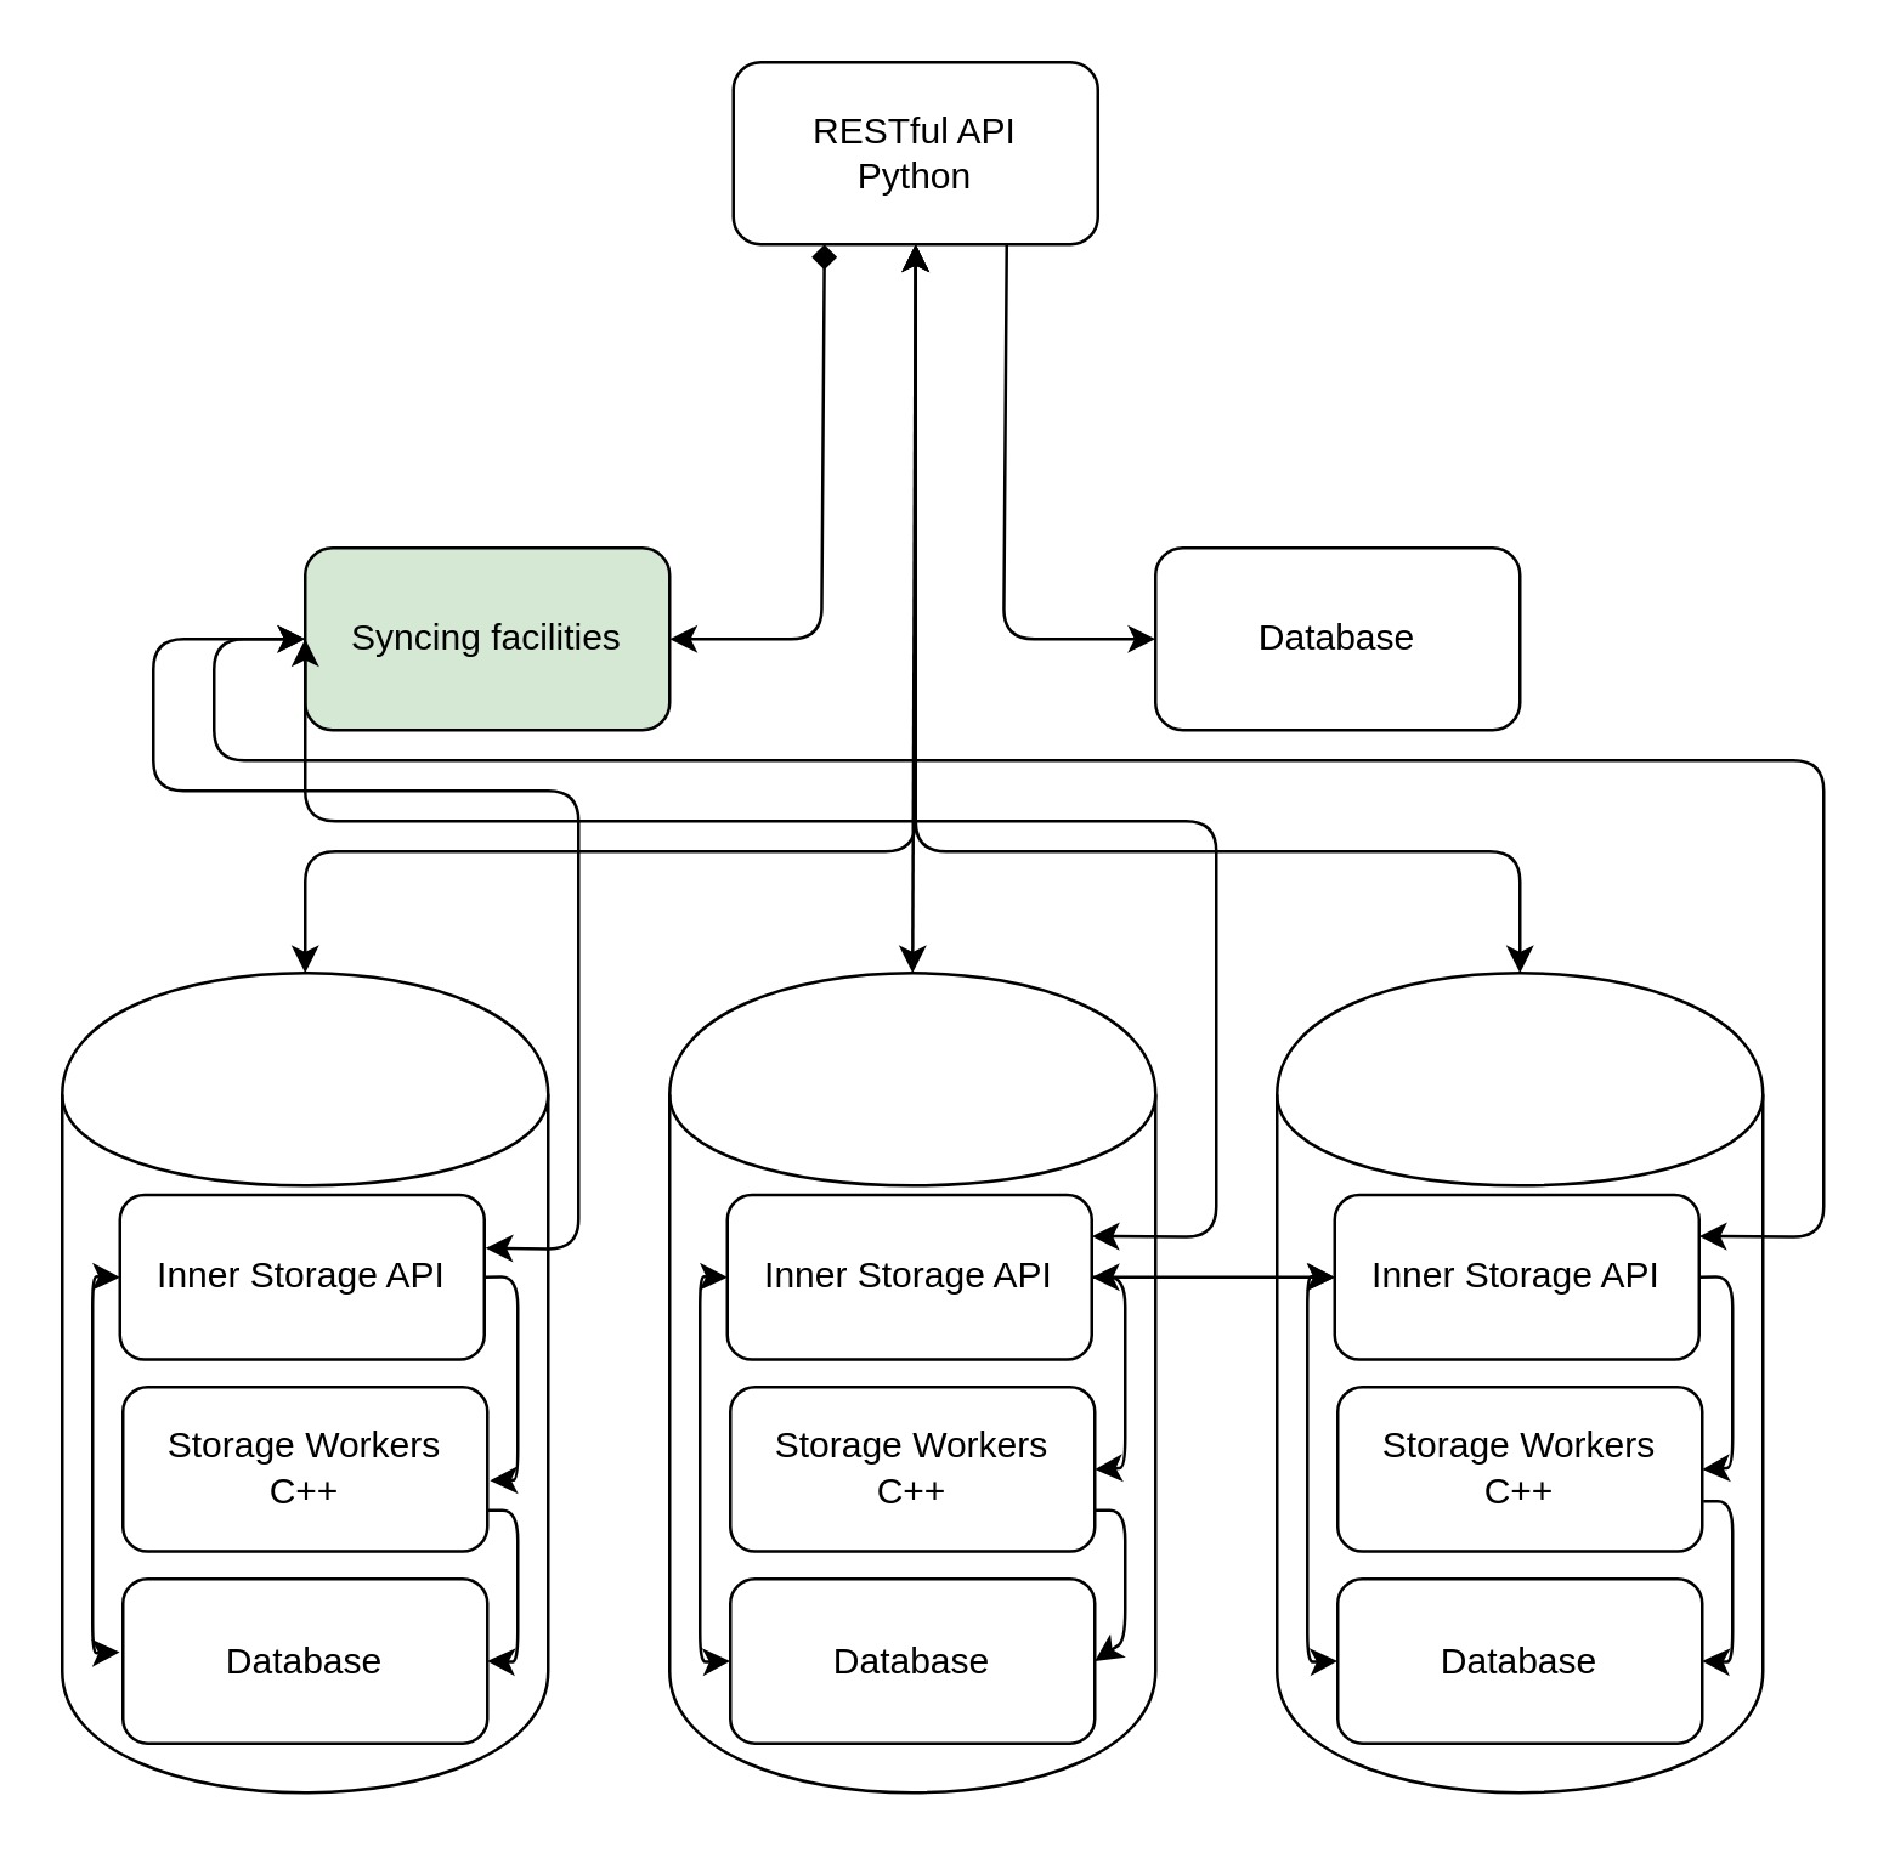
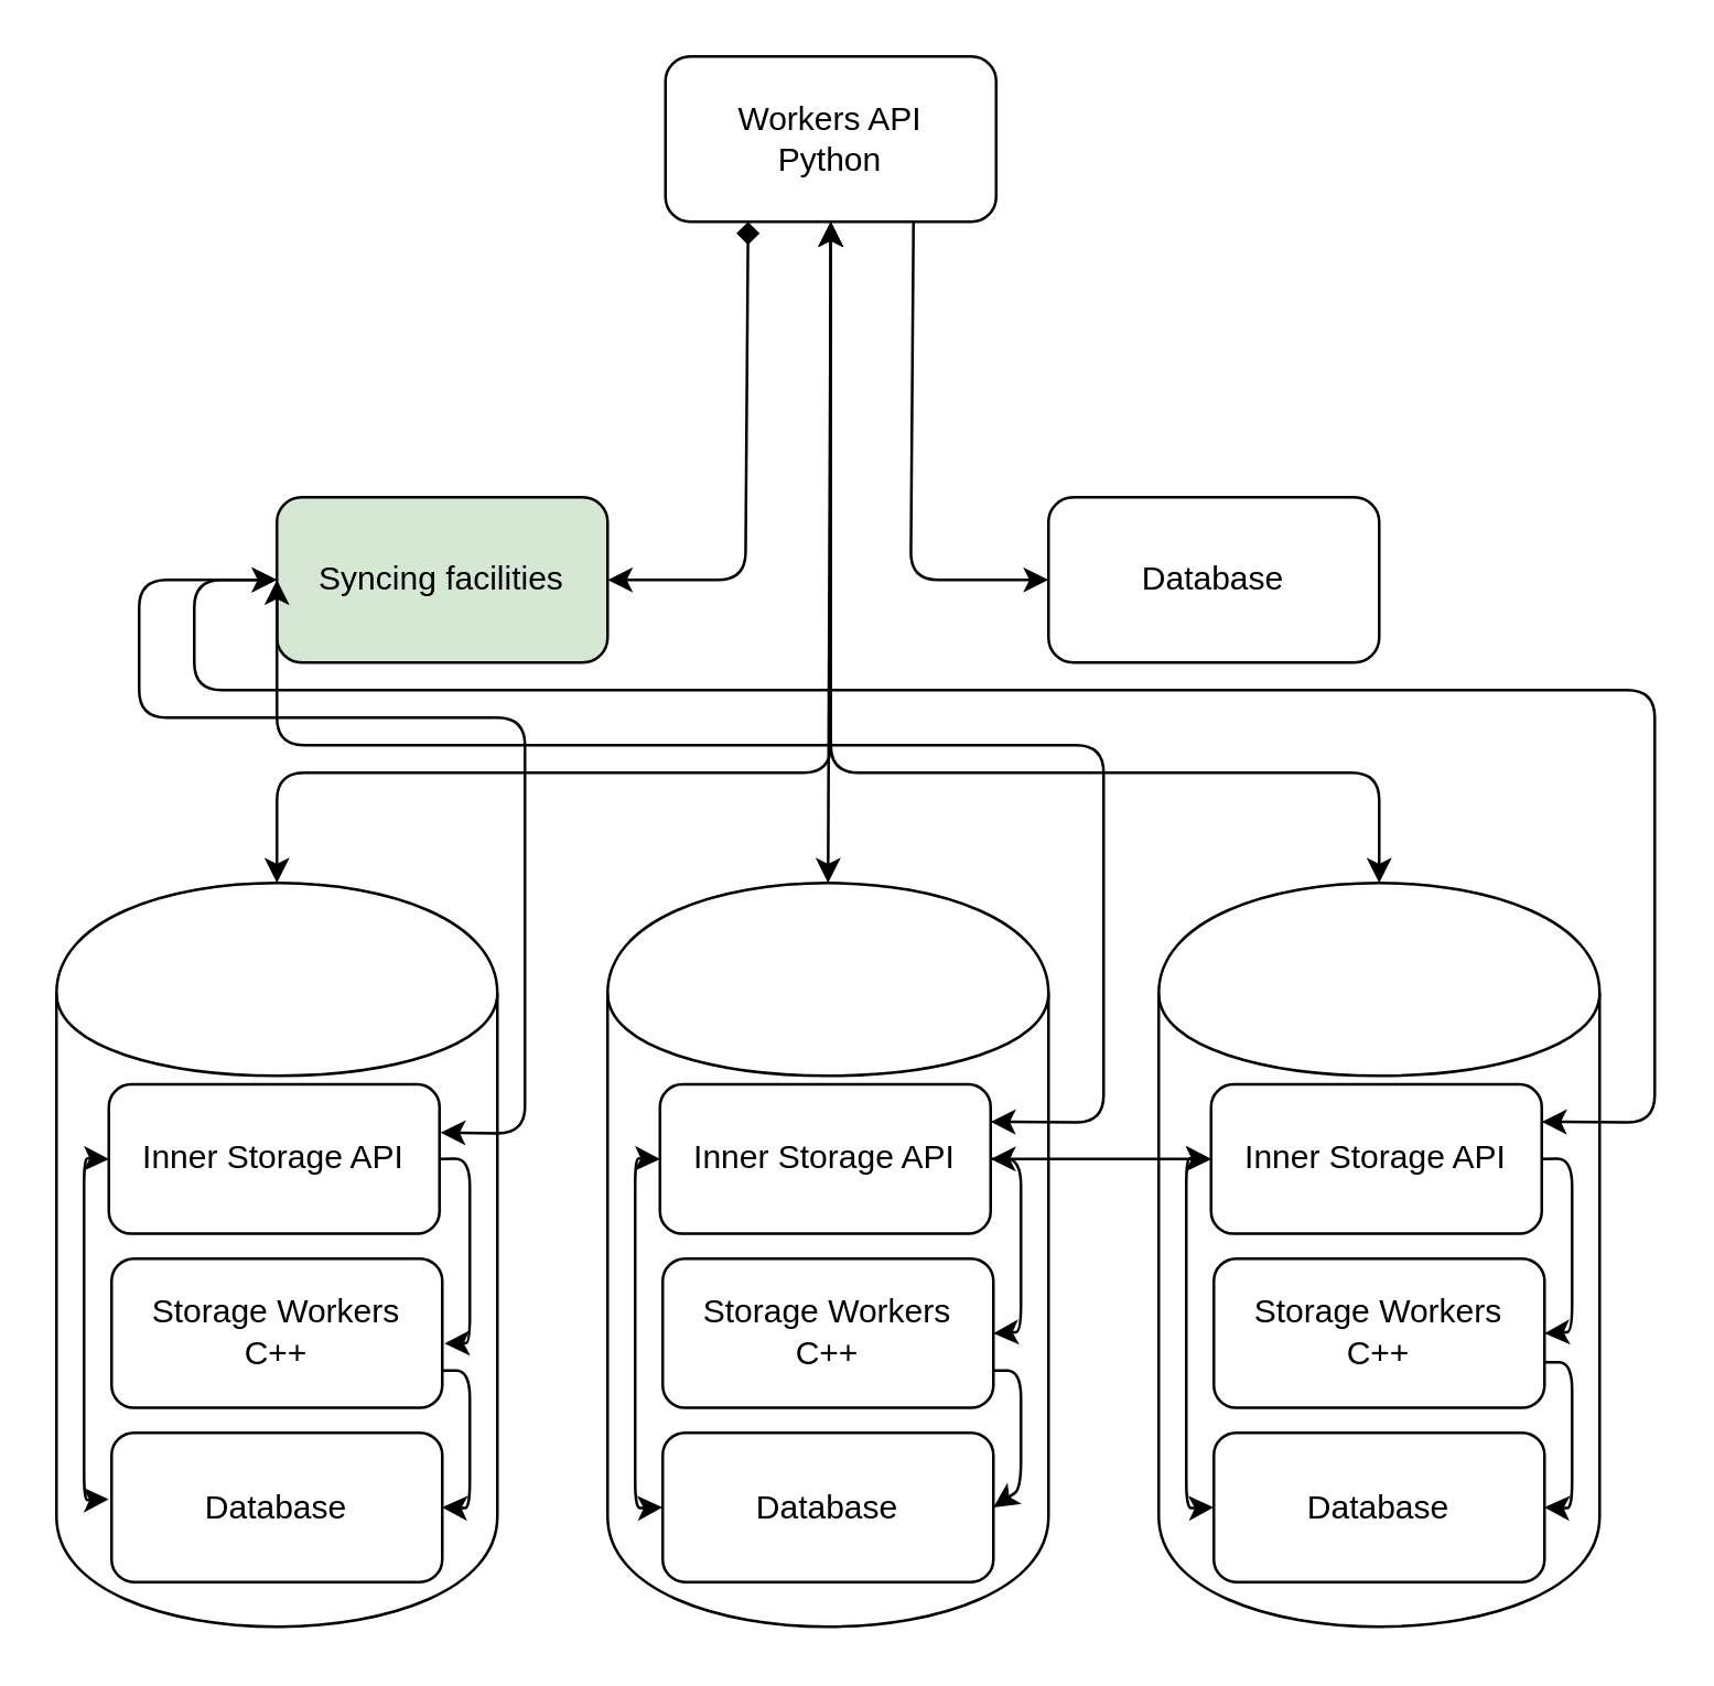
  <mxCell id="0" />
  <mxCell id="1" parent="0" />
  <mxCell id="2" value="" style="group" vertex="1" connectable="0" parent="1"><mxGeometry x="20" y="20" width="580" height="570" as="geometry" /></mxCell>
  <mxCell id="3" value="" style="group" vertex="1" connectable="0" parent="2"><mxGeometry y="300" width="160" height="270" as="geometry" /></mxCell>
  <mxCell id="4" value="" style="shape=cylinder;whiteSpace=wrap;html=1;boundedLbl=1;backgroundOutline=1;" vertex="1" parent="3"><mxGeometry width="160" height="270" as="geometry" /></mxCell>
  <mxCell id="5" value="Storage Workers&lt;br&gt;C++" style="rounded=1;whiteSpace=wrap;html=1;" vertex="1" parent="3"><mxGeometry x="20" y="136.355" width="120" height="54.181" as="geometry" /></mxCell>
  <mxCell id="6" value="Inner Storage API" style="rounded=1;whiteSpace=wrap;html=1;" vertex="1" parent="3"><mxGeometry x="19" y="73.144" width="120" height="54.181" as="geometry" /></mxCell>
  <mxCell id="7" value="Database" style="rounded=1;whiteSpace=wrap;html=1;" vertex="1" parent="3"><mxGeometry x="20" y="199.565" width="120" height="54.181" as="geometry" /></mxCell>
  <mxCell id="8" value="" style="endArrow=classic;html=1;exitX=1;exitY=0.5;exitDx=0;exitDy=0;entryX=1.007;entryY=0.569;entryDx=0;entryDy=0;entryPerimeter=0;" edge="1" parent="3" source="6" target="5"><mxGeometry width="50" height="50" relative="1" as="geometry"><mxPoint x="150" y="180" as="sourcePoint" /><mxPoint x="200" y="130" as="targetPoint" /><Array as="points"><mxPoint x="150" y="100" /><mxPoint x="150" y="167" /></Array></mxGeometry></mxCell>
  <mxCell id="9" value="" style="endArrow=classic;startArrow=classic;html=1;exitX=-0.009;exitY=0.446;exitDx=0;exitDy=0;exitPerimeter=0;entryX=0;entryY=0.5;entryDx=0;entryDy=0;" edge="1" parent="3" source="7" target="6"><mxGeometry width="50" height="50" relative="1" as="geometry"><mxPoint x="230" y="100" as="sourcePoint" /><mxPoint x="280" y="50" as="targetPoint" /><Array as="points"><mxPoint x="10" y="224" /><mxPoint x="10" y="100" /></Array></mxGeometry></mxCell>
  <mxCell id="10" value="" style="endArrow=classic;html=1;exitX=1;exitY=0.75;exitDx=0;exitDy=0;entryX=1;entryY=0.5;entryDx=0;entryDy=0;" edge="1" parent="3" source="5" target="7"><mxGeometry width="50" height="50" relative="1" as="geometry"><mxPoint x="170" y="240" as="sourcePoint" /><mxPoint x="220" y="190" as="targetPoint" /><Array as="points"><mxPoint x="150" y="177" /><mxPoint x="150" y="227" /></Array></mxGeometry></mxCell>
  <mxCell id="11" value="" style="group" vertex="1" connectable="0" parent="2"><mxGeometry x="200" y="300" width="160" height="270" as="geometry" /></mxCell>
  <mxCell id="12" value="" style="shape=cylinder;whiteSpace=wrap;html=1;boundedLbl=1;backgroundOutline=1;" vertex="1" parent="11"><mxGeometry width="160" height="270" as="geometry" /></mxCell>
  <mxCell id="13" value="Storage Workers&lt;br&gt;C++" style="rounded=1;whiteSpace=wrap;html=1;" vertex="1" parent="11"><mxGeometry x="20" y="136.355" width="120" height="54.181" as="geometry" /></mxCell>
  <mxCell id="14" value="Inner Storage API" style="rounded=1;whiteSpace=wrap;html=1;" vertex="1" parent="11"><mxGeometry x="19" y="73.144" width="120" height="54.181" as="geometry" /></mxCell>
  <mxCell id="15" value="Database" style="rounded=1;whiteSpace=wrap;html=1;" vertex="1" parent="11"><mxGeometry x="20" y="199.565" width="120" height="54.181" as="geometry" /></mxCell>
  <mxCell id="16" value="" style="endArrow=classic;html=1;exitX=1;exitY=0.5;exitDx=0;exitDy=0;entryX=1;entryY=0.5;entryDx=0;entryDy=0;" edge="1" parent="11" source="14" target="13"><mxGeometry width="50" height="50" relative="1" as="geometry"><mxPoint x="60" y="100" as="sourcePoint" /><mxPoint x="110" y="50" as="targetPoint" /><Array as="points"><mxPoint x="150" y="100" /><mxPoint x="150" y="163" /></Array></mxGeometry></mxCell>
  <mxCell id="17" value="" style="endArrow=classic;startArrow=classic;html=1;exitX=0;exitY=0.5;exitDx=0;exitDy=0;entryX=0;entryY=0.5;entryDx=0;entryDy=0;" edge="1" parent="11" source="15" target="14"><mxGeometry width="50" height="50" relative="1" as="geometry"><mxPoint x="60" y="100" as="sourcePoint" /><mxPoint x="110" y="50" as="targetPoint" /><Array as="points"><mxPoint x="10" y="227" /><mxPoint x="10" y="100" /></Array></mxGeometry></mxCell>
  <mxCell id="18" value="" style="endArrow=classic;html=1;exitX=1;exitY=0.75;exitDx=0;exitDy=0;entryX=1;entryY=0.5;entryDx=0;entryDy=0;" edge="1" parent="11" source="13" target="15"><mxGeometry width="50" height="50" relative="1" as="geometry"><mxPoint x="160" y="230" as="sourcePoint" /><mxPoint x="210" y="180" as="targetPoint" /><Array as="points"><mxPoint x="150" y="177" /><mxPoint x="150" y="220" /></Array></mxGeometry></mxCell>
  <mxCell id="19" value="" style="group" vertex="1" connectable="0" parent="2"><mxGeometry x="400" y="300" width="160" height="270" as="geometry" /></mxCell>
  <mxCell id="20" value="" style="shape=cylinder;whiteSpace=wrap;html=1;boundedLbl=1;backgroundOutline=1;" vertex="1" parent="19"><mxGeometry width="160" height="270" as="geometry" /></mxCell>
  <mxCell id="21" value="Storage Workers&lt;br&gt;C++" style="rounded=1;whiteSpace=wrap;html=1;" vertex="1" parent="19"><mxGeometry x="20" y="136.355" width="120" height="54.181" as="geometry" /></mxCell>
  <mxCell id="22" value="Inner Storage API" style="rounded=1;whiteSpace=wrap;html=1;" vertex="1" parent="19"><mxGeometry x="19" y="73.144" width="120" height="54.181" as="geometry" /></mxCell>
  <mxCell id="23" value="Database" style="rounded=1;whiteSpace=wrap;html=1;" vertex="1" parent="19"><mxGeometry x="20" y="199.565" width="120" height="54.181" as="geometry" /></mxCell>
  <mxCell id="24" value="" style="endArrow=classic;html=1;exitX=1;exitY=0.5;exitDx=0;exitDy=0;entryX=1;entryY=0.5;entryDx=0;entryDy=0;" edge="1" parent="19" source="22" target="21"><mxGeometry width="50" height="50" relative="1" as="geometry"><mxPoint x="130" y="40" as="sourcePoint" /><mxPoint x="180" y="-10" as="targetPoint" /><Array as="points"><mxPoint x="150" y="100" /><mxPoint x="150" y="163" /></Array></mxGeometry></mxCell>
  <mxCell id="25" value="" style="endArrow=classic;startArrow=classic;html=1;entryX=0;entryY=0.5;entryDx=0;entryDy=0;exitX=0;exitY=0.5;exitDx=0;exitDy=0;" edge="1" parent="19" source="23" target="22"><mxGeometry width="50" height="50" relative="1" as="geometry"><mxPoint x="-140" y="100" as="sourcePoint" /><mxPoint x="-90" y="50" as="targetPoint" /><Array as="points"><mxPoint x="10" y="227" /><mxPoint x="10" y="100" /></Array></mxGeometry></mxCell>
  <mxCell id="26" value="" style="endArrow=classic;html=1;exitX=1.003;exitY=0.695;exitDx=0;exitDy=0;exitPerimeter=0;entryX=1;entryY=0.5;entryDx=0;entryDy=0;" edge="1" parent="19" source="21" target="23"><mxGeometry width="50" height="50" relative="1" as="geometry"><mxPoint x="210" y="190" as="sourcePoint" /><mxPoint x="260" y="140" as="targetPoint" /><Array as="points"><mxPoint x="150" y="174" /><mxPoint x="150" y="227" /></Array></mxGeometry></mxCell>
  <mxCell id="27" value="" style="group" vertex="1" connectable="0" parent="2"><mxGeometry x="80" width="400" height="220" as="geometry" /></mxCell>
- <mxCell id="28" value="RESTful API&lt;br&gt;Python" style="rounded=1;whiteSpace=wrap;html=1;" vertex="1" parent="27"><mxGeometry x="141" width="120" height="60" as="geometry" /></mxCell>
+ <mxCell id="28" value="Workers API&lt;br&gt;Python" style="rounded=1;whiteSpace=wrap;html=1;" vertex="1" parent="27"><mxGeometry x="141" width="120" height="60" as="geometry" /></mxCell>
  <mxCell id="29" value="Database" style="rounded=1;whiteSpace=wrap;html=1;" vertex="1" parent="27"><mxGeometry x="280" y="160" width="120" height="60" as="geometry" /></mxCell>
  <mxCell id="30" value="Syncing facilities" style="rounded=1;whiteSpace=wrap;html=1;fillColor=#d5e8d4;" vertex="1" parent="27"><mxGeometry y="160" width="120" height="60" as="geometry" /></mxCell>
  <mxCell id="31" value="" style="endArrow=classic;html=1;exitX=0.75;exitY=1;exitDx=0;exitDy=0;entryX=0;entryY=0.5;entryDx=0;entryDy=0;" edge="1" parent="27" source="28" target="29"><mxGeometry width="50" height="50" relative="1" as="geometry"><mxPoint x="530" y="330" as="sourcePoint" /><mxPoint x="580" y="280" as="targetPoint" /><Array as="points"><mxPoint x="230" y="190" /></Array></mxGeometry></mxCell>
  <mxCell id="32" value="" style="endArrow=diamond;startArrow=classic;html=1;exitX=1;exitY=0.5;exitDx=0;exitDy=0;entryX=0.25;entryY=1;entryDx=0;entryDy=0;" edge="1" parent="27" source="30" target="28"><mxGeometry width="50" height="50" relative="1" as="geometry"><mxPoint x="530" y="330" as="sourcePoint" /><mxPoint x="580" y="280" as="targetPoint" /><Array as="points"><mxPoint x="170" y="190" /></Array></mxGeometry></mxCell>
  <mxCell id="33" value="" style="endArrow=classic;startArrow=classic;html=1;entryX=0.5;entryY=1;entryDx=0;entryDy=0;exitX=0.5;exitY=0;exitDx=0;exitDy=0;" edge="1" parent="2" source="12" target="28"><mxGeometry width="50" height="50" relative="1" as="geometry"><mxPoint x="281" y="220" as="sourcePoint" /><mxPoint x="650" y="190" as="targetPoint" /></mxGeometry></mxCell>
  <mxCell id="34" value="" style="endArrow=classic;startArrow=classic;html=1;entryX=0.5;entryY=1;entryDx=0;entryDy=0;exitX=0.5;exitY=0;exitDx=0;exitDy=0;" edge="1" parent="2" source="4" target="28"><mxGeometry width="50" height="50" relative="1" as="geometry"><mxPoint x="320" y="270" as="sourcePoint" /><mxPoint x="370" y="220" as="targetPoint" /><Array as="points"><mxPoint x="80" y="260" /><mxPoint x="281" y="260" /></Array></mxGeometry></mxCell>
  <mxCell id="35" value="" style="endArrow=classic;startArrow=classic;html=1;entryX=0.5;entryY=1;entryDx=0;entryDy=0;exitX=0.5;exitY=0;exitDx=0;exitDy=0;" edge="1" parent="2" source="20" target="28"><mxGeometry width="50" height="50" relative="1" as="geometry"><mxPoint x="320" y="270" as="sourcePoint" /><mxPoint x="370" y="220" as="targetPoint" /><Array as="points"><mxPoint x="480" y="260" /><mxPoint x="281" y="260" /></Array></mxGeometry></mxCell>
  <mxCell id="36" value="" style="endArrow=classic;startArrow=classic;html=1;exitX=1.003;exitY=0.322;exitDx=0;exitDy=0;entryX=0;entryY=0.5;entryDx=0;entryDy=0;exitPerimeter=0;" edge="1" parent="2" source="6" target="30"><mxGeometry width="50" height="50" relative="1" as="geometry"><mxPoint x="550" y="670" as="sourcePoint" /><mxPoint x="600" y="620" as="targetPoint" /><Array as="points"><mxPoint x="170" y="391" /><mxPoint x="170" y="240" /><mxPoint x="30" y="240" /><mxPoint x="30" y="190" /></Array></mxGeometry></mxCell>
  <mxCell id="37" value="" style="endArrow=classic;startArrow=classic;html=1;exitX=1;exitY=0.5;exitDx=0;exitDy=0;entryX=0;entryY=0.5;entryDx=0;entryDy=0;" edge="1" parent="2" source="14" target="22"><mxGeometry width="50" height="50" relative="1" as="geometry"><mxPoint x="410" y="690" as="sourcePoint" /><mxPoint x="460" y="640" as="targetPoint" /></mxGeometry></mxCell>
  <mxCell id="38" value="" style="endArrow=classic;startArrow=classic;html=1;exitX=1;exitY=0.25;exitDx=0;exitDy=0;" edge="1" parent="2" source="14"><mxGeometry width="50" height="50" relative="1" as="geometry"><mxPoint x="380" y="390" as="sourcePoint" /><mxPoint x="80" y="190" as="targetPoint" /><Array as="points"><mxPoint x="380" y="387" /><mxPoint x="380" y="250" /><mxPoint x="80" y="250" /></Array></mxGeometry></mxCell>
  <mxCell id="39" value="" style="endArrow=classic;startArrow=classic;html=1;entryX=0;entryY=0.5;entryDx=0;entryDy=0;exitX=1;exitY=0.25;exitDx=0;exitDy=0;" edge="1" parent="2" source="22" target="30"><mxGeometry width="50" height="50" relative="1" as="geometry"><mxPoint x="580" y="420" as="sourcePoint" /><mxPoint x="10" y="180" as="targetPoint" /><Array as="points"><mxPoint x="580" y="387" /><mxPoint x="580" y="230" /><mxPoint x="50" y="230" /><mxPoint x="50" y="190" /></Array></mxGeometry></mxCell>
